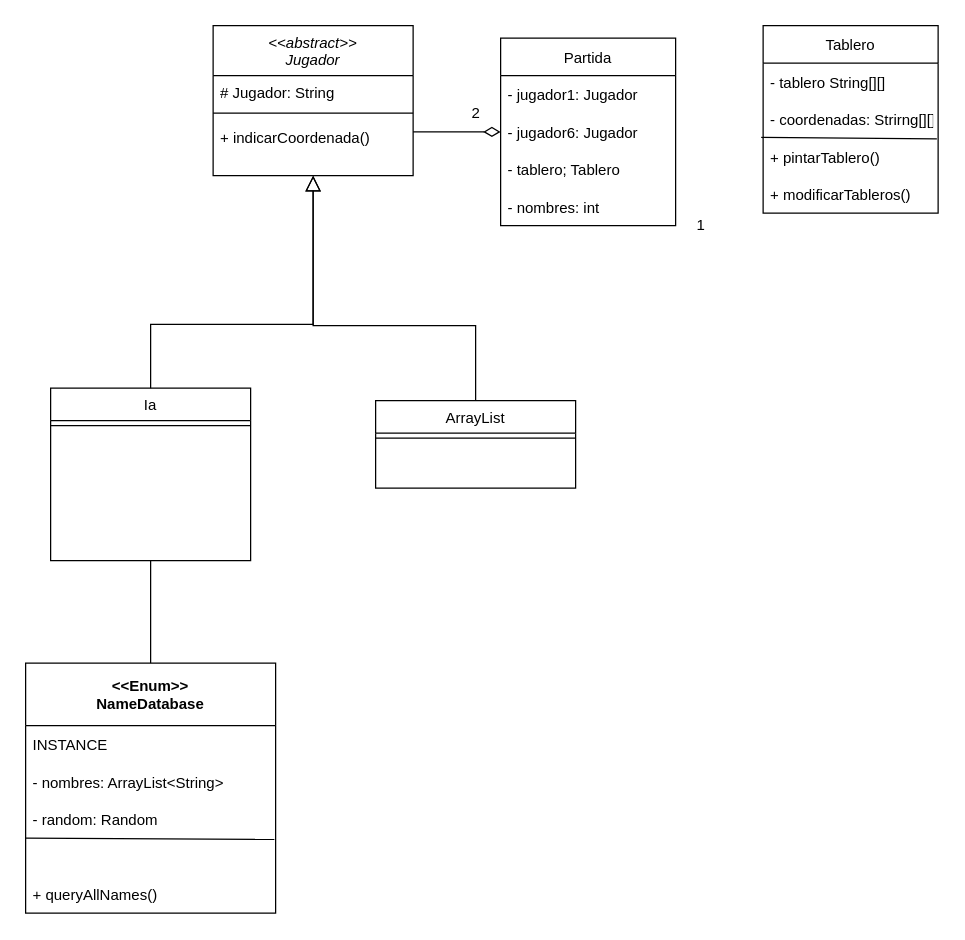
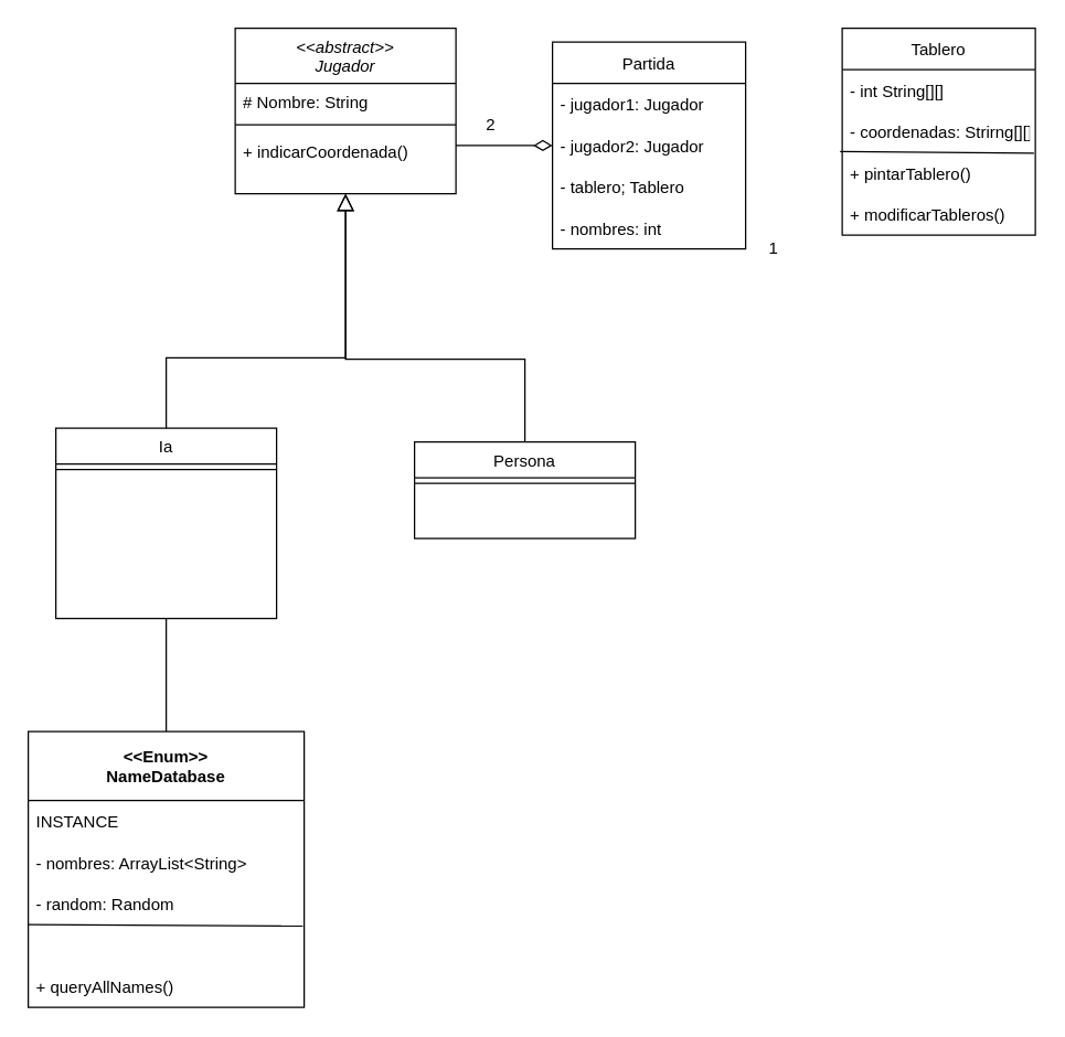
  <mxCell id="0" />
  <mxCell id="1" parent="0" />
  <mxCell id="2" value="&lt;&lt;abstract&gt;&gt;&#10;Jugador" style="swimlane;fontStyle=2;align=center;verticalAlign=top;childLayout=stackLayout;horizontal=1;startSize=40;horizontalStack=0;resizeParent=1;resizeLast=0;collapsible=1;marginBottom=0;rounded=0;shadow=0;strokeWidth=1;" parent="1" vertex="1"><mxGeometry x="170" y="20" width="160" height="120" as="geometry"><mxRectangle x="230" y="140" width="160" height="26" as="alternateBounds" /></mxGeometry></mxCell>
- <mxCell id="3" value="# Jugador: String" style="text;align=left;verticalAlign=top;spacingLeft=4;spacingRight=4;overflow=hidden;rotatable=0;points=[[0,0.5],[1,0.5]];portConstraint=eastwest;" parent="2" vertex="1"><mxGeometry y="40" width="160" height="26" as="geometry" /></mxCell>
+ <mxCell id="3" value="# Nombre: String" style="text;align=left;verticalAlign=top;spacingLeft=4;spacingRight=4;overflow=hidden;rotatable=0;points=[[0,0.5],[1,0.5]];portConstraint=eastwest;" parent="2" vertex="1"><mxGeometry y="40" width="160" height="26" as="geometry" /></mxCell>
  <mxCell id="4" value="" style="line;html=1;strokeWidth=1;align=left;verticalAlign=middle;spacingTop=-1;spacingLeft=3;spacingRight=3;rotatable=0;labelPosition=right;points=[];portConstraint=eastwest;" parent="2" vertex="1"><mxGeometry y="66" width="160" height="8" as="geometry" /></mxCell>
  <mxCell id="5" value="+ indicarCoordenada()" style="text;strokeColor=none;fillColor=none;align=left;verticalAlign=middle;spacingLeft=4;spacingRight=4;overflow=hidden;points=[[0,0.5],[1,0.5]];portConstraint=eastwest;rotatable=0;" parent="2" vertex="1"><mxGeometry y="74" width="160" height="30" as="geometry" /></mxCell>
  <mxCell id="6" value="Ia" style="swimlane;fontStyle=0;align=center;verticalAlign=top;childLayout=stackLayout;horizontal=1;startSize=26;horizontalStack=0;resizeParent=1;resizeLast=0;collapsible=1;marginBottom=0;rounded=0;shadow=0;strokeWidth=1;" parent="1" vertex="1"><mxGeometry x="40" y="310" width="160" height="138" as="geometry"><mxRectangle x="130" y="380" width="160" height="26" as="alternateBounds" /></mxGeometry></mxCell>
  <mxCell id="7" value="" style="line;html=1;strokeWidth=1;align=left;verticalAlign=middle;spacingTop=-1;spacingLeft=3;spacingRight=3;rotatable=0;labelPosition=right;points=[];portConstraint=eastwest;" parent="6" vertex="1"><mxGeometry y="26" width="160" height="8" as="geometry" /></mxCell>
  <mxCell id="8" value="" style="endArrow=block;endSize=10;endFill=0;shadow=0;strokeWidth=1;rounded=0;edgeStyle=elbowEdgeStyle;elbow=vertical;" parent="1" source="6" target="2" edge="1"><mxGeometry width="160" relative="1" as="geometry"><mxPoint x="150" y="153" as="sourcePoint" /><mxPoint x="150" y="153" as="targetPoint" /><Array as="points"><mxPoint x="250" y="259" /><mxPoint x="250" y="259" /></Array></mxGeometry></mxCell>
- <mxCell id="9" value="ArrayList" style="swimlane;fontStyle=0;align=center;verticalAlign=top;childLayout=stackLayout;horizontal=1;startSize=26;horizontalStack=0;resizeParent=1;resizeLast=0;collapsible=1;marginBottom=0;rounded=0;shadow=0;strokeWidth=1;" parent="1" vertex="1"><mxGeometry x="300" y="320" width="160" height="70" as="geometry"><mxRectangle x="340" y="380" width="170" height="26" as="alternateBounds" /></mxGeometry></mxCell>
+ <mxCell id="9" value="Persona" style="swimlane;fontStyle=0;align=center;verticalAlign=top;childLayout=stackLayout;horizontal=1;startSize=26;horizontalStack=0;resizeParent=1;resizeLast=0;collapsible=1;marginBottom=0;rounded=0;shadow=0;strokeWidth=1;" parent="1" vertex="1"><mxGeometry x="300" y="320" width="160" height="70" as="geometry"><mxRectangle x="340" y="380" width="170" height="26" as="alternateBounds" /></mxGeometry></mxCell>
  <mxCell id="10" value="" style="line;html=1;strokeWidth=1;align=left;verticalAlign=middle;spacingTop=-1;spacingLeft=3;spacingRight=3;rotatable=0;labelPosition=right;points=[];portConstraint=eastwest;" parent="9" vertex="1"><mxGeometry y="26" width="160" height="8" as="geometry" /></mxCell>
  <mxCell id="11" value="" style="endArrow=block;endSize=10;endFill=0;shadow=0;strokeWidth=1;rounded=0;edgeStyle=elbowEdgeStyle;elbow=vertical;" parent="1" source="9" target="2" edge="1"><mxGeometry width="160" relative="1" as="geometry"><mxPoint x="160" y="323" as="sourcePoint" /><mxPoint x="260" y="221" as="targetPoint" /><Array as="points"><mxPoint x="250" y="260" /><mxPoint x="250" y="260" /><mxPoint x="250" y="260" /><mxPoint x="250" y="260" /><mxPoint x="250" y="250" /><mxPoint x="250" y="260" /></Array></mxGeometry></mxCell>
  <mxCell id="12" style="edgeStyle=orthogonalEdgeStyle;rounded=0;orthogonalLoop=1;jettySize=auto;html=1;entryX=0.5;entryY=1;entryDx=0;entryDy=0;endArrow=none;endFill=0;" parent="1" source="13" target="6" edge="1"><mxGeometry relative="1" as="geometry" /></mxCell>
  <mxCell id="13" value="&lt;&lt;Enum&gt;&gt;&#10;NameDatabase" style="swimlane;startSize=50;" parent="1" vertex="1"><mxGeometry x="20" y="530" width="200" height="200" as="geometry" /></mxCell>
  <mxCell id="14" value="INSTANCE" style="text;strokeColor=none;fillColor=none;align=left;verticalAlign=middle;spacingLeft=4;spacingRight=4;overflow=hidden;points=[[0,0.5],[1,0.5]];portConstraint=eastwest;rotatable=0;" parent="13" vertex="1"><mxGeometry y="50" width="200" height="30" as="geometry" /></mxCell>
  <mxCell id="15" value="- nombres: ArrayList&lt;String&gt;" style="text;strokeColor=none;fillColor=none;align=left;verticalAlign=middle;spacingLeft=4;spacingRight=4;overflow=hidden;points=[[0,0.5],[1,0.5]];portConstraint=eastwest;rotatable=0;" parent="13" vertex="1"><mxGeometry y="80" width="200" height="30" as="geometry" /></mxCell>
  <mxCell id="16" value="- random: Random" style="text;strokeColor=none;fillColor=none;align=left;verticalAlign=middle;spacingLeft=4;spacingRight=4;overflow=hidden;points=[[0,0.5],[1,0.5]];portConstraint=eastwest;rotatable=0;" parent="13" vertex="1"><mxGeometry y="110" width="200" height="30" as="geometry" /></mxCell>
  <mxCell id="17" value="" style="endArrow=none;html=1;rounded=0;entryX=0.995;entryY=1.033;entryDx=0;entryDy=0;entryPerimeter=0;" parent="13" target="16" edge="1"><mxGeometry width="50" height="50" relative="1" as="geometry"><mxPoint y="140" as="sourcePoint" /><mxPoint x="140" y="140" as="targetPoint" /></mxGeometry></mxCell>
  <mxCell id="18" value="+ queryAllNames()" style="text;strokeColor=none;fillColor=none;align=left;verticalAlign=middle;spacingLeft=4;spacingRight=4;overflow=hidden;points=[[0,0.5],[1,0.5]];portConstraint=eastwest;rotatable=0;" parent="13" vertex="1"><mxGeometry y="170" width="200" height="30" as="geometry" /></mxCell>
  <mxCell id="19" value="Tablero" style="swimlane;fontStyle=0;childLayout=stackLayout;horizontal=1;startSize=30;horizontalStack=0;resizeParent=1;resizeParentMax=0;resizeLast=0;collapsible=1;marginBottom=0;" parent="1" vertex="1"><mxGeometry x="610" y="20" width="140" height="150" as="geometry" /></mxCell>
- <mxCell id="20" value="- tablero String[][]" style="text;strokeColor=none;fillColor=none;align=left;verticalAlign=middle;spacingLeft=4;spacingRight=4;overflow=hidden;points=[[0,0.5],[1,0.5]];portConstraint=eastwest;rotatable=0;" parent="19" vertex="1"><mxGeometry y="30" width="140" height="30" as="geometry" /></mxCell>
+ <mxCell id="20" value="- int String[][]" style="text;strokeColor=none;fillColor=none;align=left;verticalAlign=middle;spacingLeft=4;spacingRight=4;overflow=hidden;points=[[0,0.5],[1,0.5]];portConstraint=eastwest;rotatable=0;" parent="19" vertex="1"><mxGeometry y="30" width="140" height="30" as="geometry" /></mxCell>
  <mxCell id="21" value="- coordenadas: Strirng[][]" style="text;strokeColor=none;fillColor=none;align=left;verticalAlign=middle;spacingLeft=4;spacingRight=4;overflow=hidden;points=[[0,0.5],[1,0.5]];portConstraint=eastwest;rotatable=0;" parent="19" vertex="1"><mxGeometry y="60" width="140" height="30" as="geometry" /></mxCell>
  <mxCell id="22" value="" style="endArrow=none;html=1;rounded=0;entryX=0.993;entryY=1.017;entryDx=0;entryDy=0;entryPerimeter=0;exitX=-0.011;exitY=-0.017;exitDx=0;exitDy=0;exitPerimeter=0;" parent="19" target="21" edge="1"><mxGeometry width="50" height="50" relative="1" as="geometry"><mxPoint x="-1.54" y="89.49" as="sourcePoint" /><mxPoint x="50" y="50" as="targetPoint" /></mxGeometry></mxCell>
  <mxCell id="23" value="+ pintarTablero()" style="text;strokeColor=none;fillColor=none;align=left;verticalAlign=middle;spacingLeft=4;spacingRight=4;overflow=hidden;points=[[0,0.5],[1,0.5]];portConstraint=eastwest;rotatable=0;" parent="19" vertex="1"><mxGeometry y="90" width="140" height="30" as="geometry" /></mxCell>
  <mxCell id="24" value="+ modificarTableros()" style="text;strokeColor=none;fillColor=none;align=left;verticalAlign=middle;spacingLeft=4;spacingRight=4;overflow=hidden;points=[[0,0.5],[1,0.5]];portConstraint=eastwest;rotatable=0;" parent="19" vertex="1"><mxGeometry y="120" width="140" height="30" as="geometry" /></mxCell>
  <mxCell id="25" value="Partida" style="swimlane;fontStyle=0;childLayout=stackLayout;horizontal=1;startSize=30;horizontalStack=0;resizeParent=1;resizeParentMax=0;resizeLast=0;collapsible=1;marginBottom=0;" parent="1" vertex="1"><mxGeometry x="400" y="30" width="140" height="150" as="geometry" /></mxCell>
  <mxCell id="26" value="- jugador1: Jugador" style="text;strokeColor=none;fillColor=none;align=left;verticalAlign=middle;spacingLeft=4;spacingRight=4;overflow=hidden;points=[[0,0.5],[1,0.5]];portConstraint=eastwest;rotatable=0;" parent="25" vertex="1"><mxGeometry y="30" width="140" height="30" as="geometry" /></mxCell>
- <mxCell id="27" value="- jugador6: Jugador" style="text;strokeColor=none;fillColor=none;align=left;verticalAlign=middle;spacingLeft=4;spacingRight=4;overflow=hidden;points=[[0,0.5],[1,0.5]];portConstraint=eastwest;rotatable=0;" parent="25" vertex="1"><mxGeometry y="60" width="140" height="30" as="geometry" /></mxCell>
+ <mxCell id="27" value="- jugador2: Jugador" style="text;strokeColor=none;fillColor=none;align=left;verticalAlign=middle;spacingLeft=4;spacingRight=4;overflow=hidden;points=[[0,0.5],[1,0.5]];portConstraint=eastwest;rotatable=0;" parent="25" vertex="1"><mxGeometry y="60" width="140" height="30" as="geometry" /></mxCell>
  <mxCell id="28" value="- tablero; Tablero" style="text;strokeColor=none;fillColor=none;align=left;verticalAlign=middle;spacingLeft=4;spacingRight=4;overflow=hidden;points=[[0,0.5],[1,0.5]];portConstraint=eastwest;rotatable=0;" parent="25" vertex="1"><mxGeometry y="90" width="140" height="30" as="geometry" /></mxCell>
  <mxCell id="29" value="- nombres: int" style="text;strokeColor=none;fillColor=none;align=left;verticalAlign=middle;spacingLeft=4;spacingRight=4;overflow=hidden;points=[[0,0.5],[1,0.5]];portConstraint=eastwest;rotatable=0;" parent="25" vertex="1"><mxGeometry y="120" width="140" height="30" as="geometry" /></mxCell>
  <mxCell id="30" value="" style="endArrow=diamondThin;html=1;rounded=0;entryX=0;entryY=0.5;entryDx=0;entryDy=0;endFill=0;endSize=11;" parent="1" target="27" edge="1"><mxGeometry width="50" height="50" relative="1" as="geometry"><mxPoint x="330" y="105" as="sourcePoint" /><mxPoint x="380" y="55" as="targetPoint" /></mxGeometry></mxCell>
  <mxCell id="31" value="1" style="text;html=1;align=center;verticalAlign=middle;resizable=0;points=[];autosize=1;strokeColor=none;fillColor=none;" parent="1" vertex="1"><mxGeometry x="550" y="170" width="20" height="20" as="geometry" /></mxCell>
- <mxCell id="32" value="2" style="text;html=1;align=center;verticalAlign=middle;resizable=0;points=[];autosize=1;strokeColor=none;fillColor=none;" parent="1" vertex="1"><mxGeometry x="370" y="80" width="20" height="20" as="geometry" /></mxCell>
+ <mxCell id="32" value="2" style="text;html=1;align=center;verticalAlign=middle;resizable=0;points=[];autosize=1;strokeColor=none;fillColor=none;" parent="1" vertex="1"><mxGeometry x="345" y="80" width="20" height="20" as="geometry" /></mxCell>
